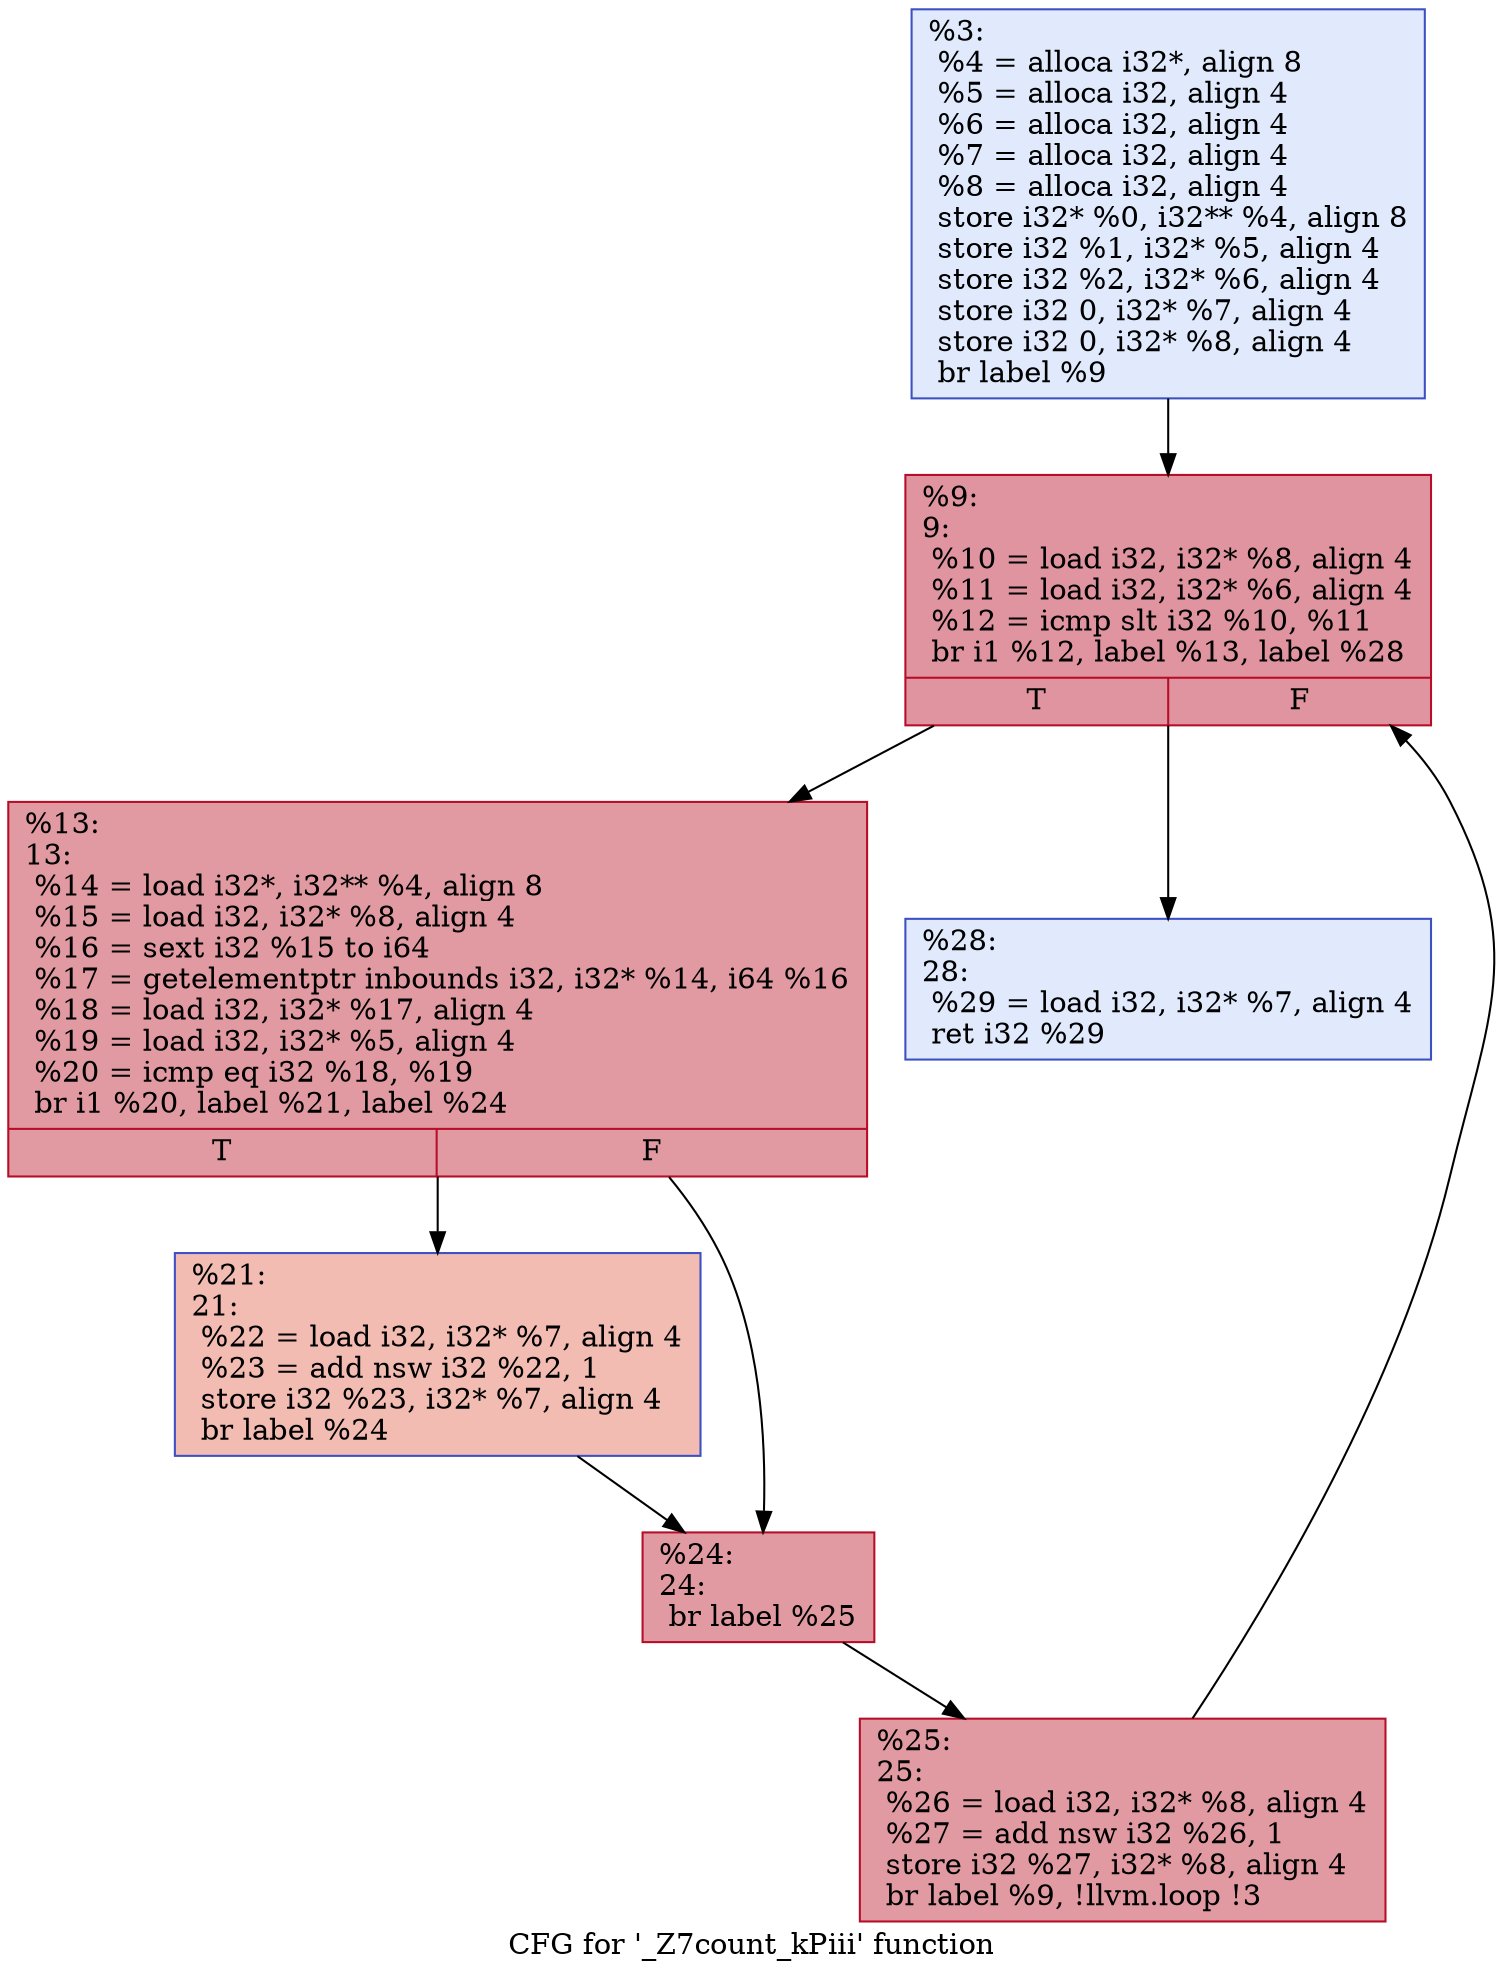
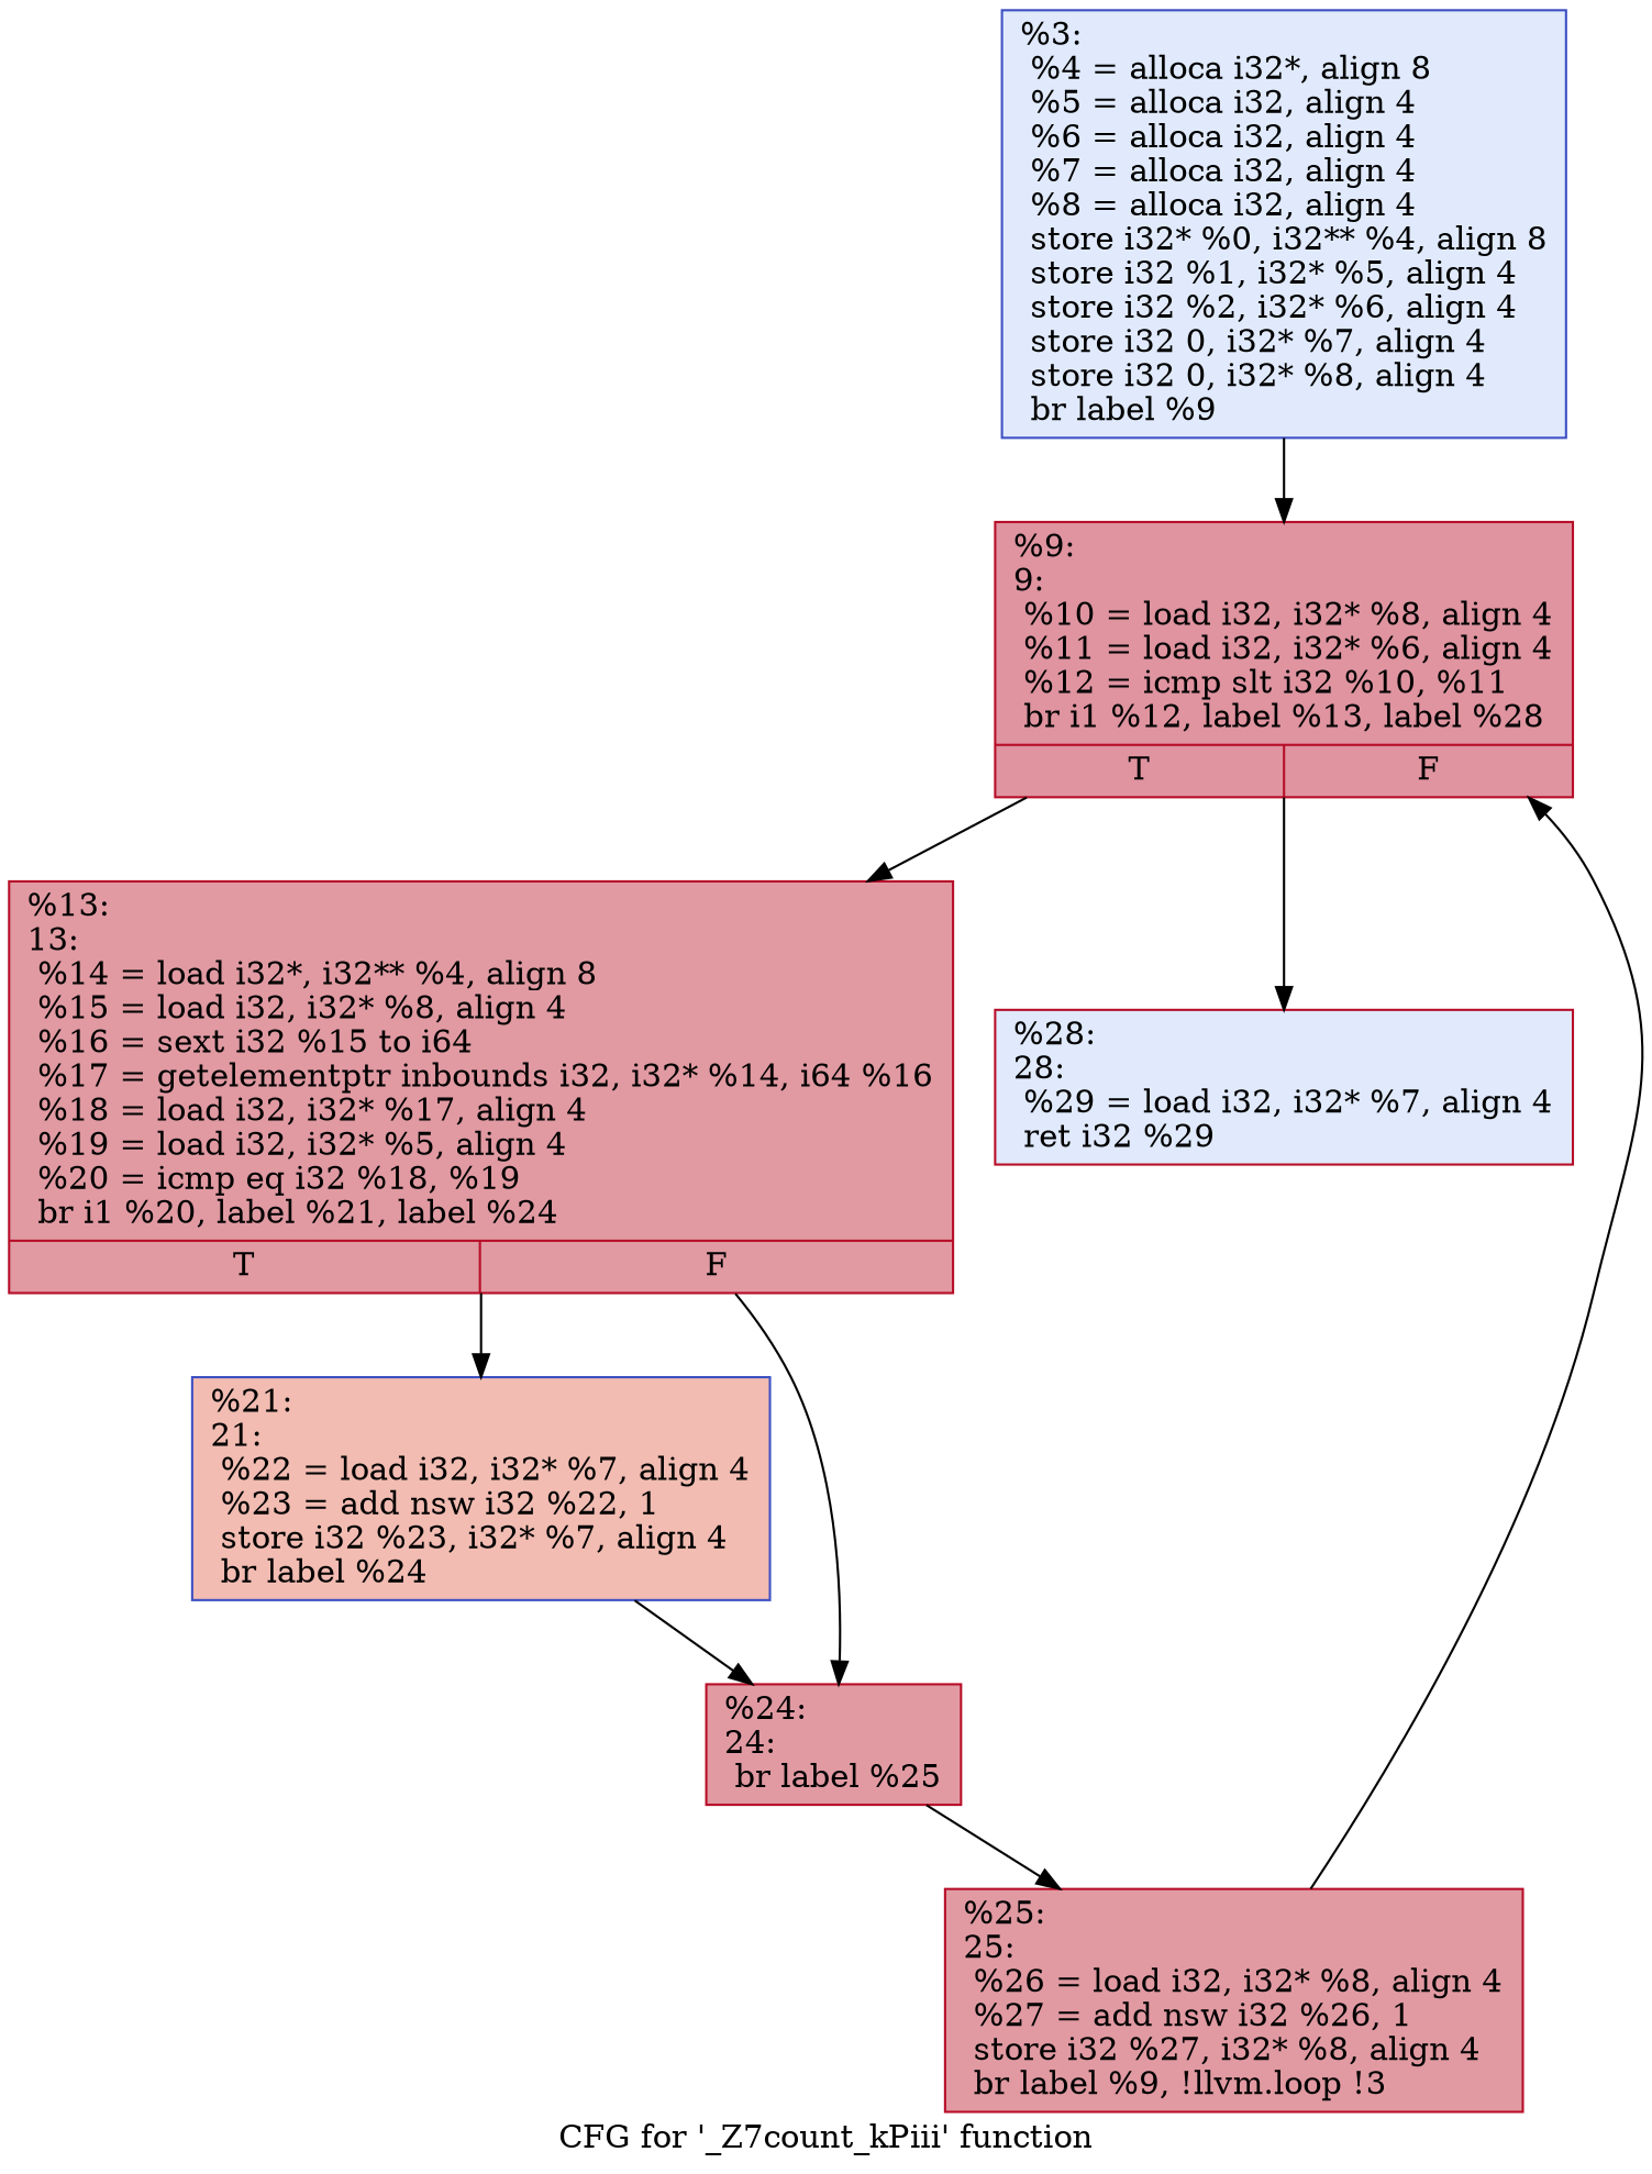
  digraph {
    label="CFG for '_Z7count_kPiii' function"
    node [color="#b70d28ff" fillcolor="#bb1b2c70" shape=record style=filled]
    n1 [color="#3d50c3ff" fillcolor="#b9d0f970" label="{%3:\l  %4 = alloca i32*, align 8\l  %5 = alloca i32, align 4\l  %6 = alloca i32, align 4\l  %7 = alloca i32, align 4\l  %8 = alloca i32, align 4\l  store i32* %0, i32** %4, align 8\l  store i32 %1, i32* %5, align 4\l  store i32 %2, i32* %6, align 4\l  store i32 0, i32* %7, align 4\l  store i32 0, i32* %8, align 4\l  br label %9\l}"]
    n2 [fillcolor="#b70d2870" label="{%9:\l9:                                                \l  %10 = load i32, i32* %8, align 4\l  %11 = load i32, i32* %6, align 4\l  %12 = icmp slt i32 %10, %11\l  br i1 %12, label %13, label %28\l|{<s0>T|<s1>F}}"]
    n3 [label="{%13:\l13:                                               \l  %14 = load i32*, i32** %4, align 8\l  %15 = load i32, i32* %8, align 4\l  %16 = sext i32 %15 to i64\l  %17 = getelementptr inbounds i32, i32* %14, i64 %16\l  %18 = load i32, i32* %17, align 4\l  %19 = load i32, i32* %5, align 4\l  %20 = icmp eq i32 %18, %19\l  br i1 %20, label %21, label %24\l|{<s0>T|<s1>F}}"]
-   n4 [color="#3d50c3ff" fillcolor="#b9d0f970" label="{%28:\l28:                                               \l  %29 = load i32, i32* %7, align 4\l  ret i32 %29\l}"]
+   n4 [fillcolor="#b9d0f970" label="{%28:\l28:                                               \l  %29 = load i32, i32* %7, align 4\l  ret i32 %29\l}"]
    n5 [color="#3d50c3ff" fillcolor="#e1675170" label="{%21:\l21:                                               \l  %22 = load i32, i32* %7, align 4\l  %23 = add nsw i32 %22, 1\l  store i32 %23, i32* %7, align 4\l  br label %24\l}"]
    n6 [label="{%24:\l24:                                               \l  br label %25\l}"]
    n7 [label="{%25:\l25:                                               \l  %26 = load i32, i32* %8, align 4\l  %27 = add nsw i32 %26, 1\l  store i32 %27, i32* %8, align 4\l  br label %9, !llvm.loop !3\l}"]
    n1 -> n2
    n2 -> n3
    n2 -> n4
    n3 -> n5
    n3 -> n6
    n5 -> n6
    n6 -> n7
    n7 -> n2
  }
